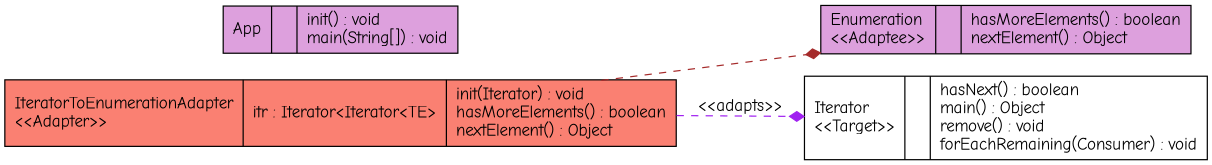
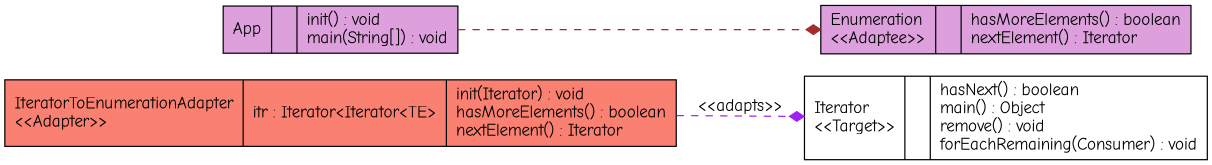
  digraph {
    fontname="Comic Neue"
    fontsize=8
    rankdir=LR
    node [color="#000000" fillcolor=plum fontname="Comic Neue" shape=record style=filled]
    edge [arrowhead=diamond fontname="Comic Neue" style=dashed]
    n1 [label="{App\l||init() : void\lmain(String[]) : void\l}"]
-   n2 [fillcolor=salmon label="{IteratorToEnumerationAdapter\l\<\<Adapter\>\>\l|itr : Iterator\<Iterator\<TE\>\l|init(Iterator) : void\lhasMoreElements() : boolean\lnextElement() : Object\l}"]
-   n3 [label="{Enumeration\l\<\<Adaptee\>\>\l||hasMoreElements() : boolean\lnextElement() : Object\l}"]
+   n2 [fillcolor=salmon label="{IteratorToEnumerationAdapter\l\<\<Adapter\>\>\l|itr : Iterator\<Iterator\<TE\>\l|init(Iterator) : void\lhasMoreElements() : boolean\lnextElement() : Iterator\l}"]
+   n3 [label="{Enumeration\l\<\<Adaptee\>\>\l||hasMoreElements() : boolean\lnextElement() : Iterator\l}"]
    n4 [fillcolor=white label="{Iterator\l\<\<Target\>\>\l||hasNext() : boolean\lmain() : Object\lremove() : void\lforEachRemaining(Consumer) : void\l}"]
-   n2 -> n3 [color=brown]
+   n1 -> n3 [color=brown]
    n2 -> n4 [color=purple label="\<\<adapts\>\>"]
  }
